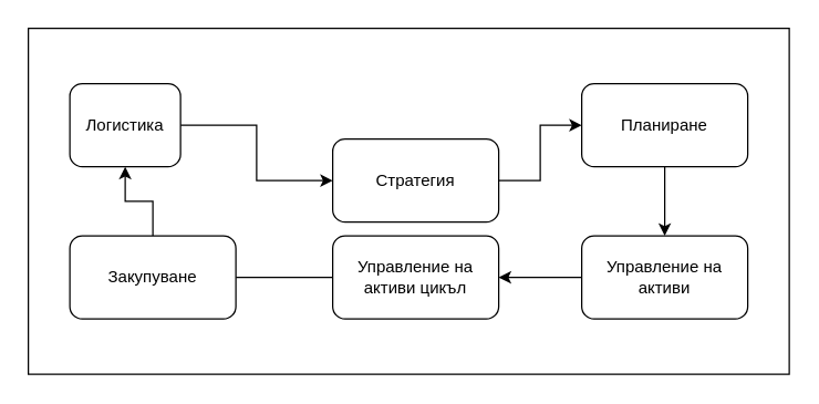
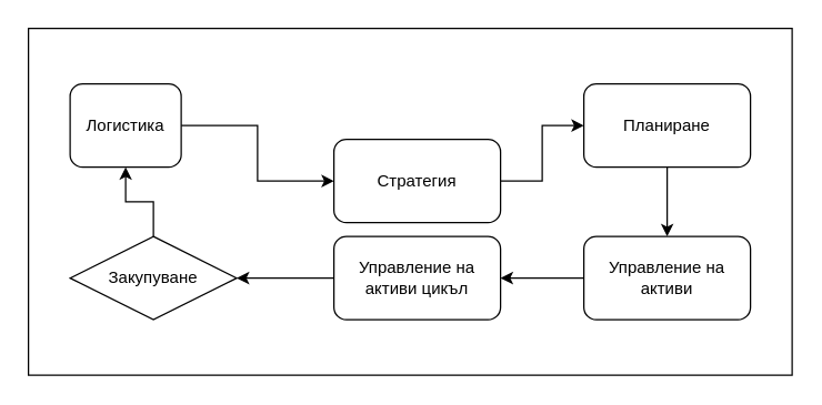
  <mxCell id="0" />
  <mxCell id="1" parent="0" />
  <mxCell id="2" value="" style="rounded=0;whiteSpace=wrap;html=1;" vertex="1" parent="1"><mxGeometry x="20" y="20" width="550" height="250" as="geometry" /></mxCell>
  <mxCell id="3" value="" style="edgeStyle=orthogonalEdgeStyle;rounded=0;orthogonalLoop=1;jettySize=auto;html=1;" edge="1" parent="1" source="4" target="6"><mxGeometry relative="1" as="geometry" /></mxCell>
  <mxCell id="4" value="Логистика " style="rounded=1;whiteSpace=wrap;html=1;" vertex="1" parent="1"><mxGeometry x="50" y="60" width="80" height="60" as="geometry" /></mxCell>
  <mxCell id="5" value="" style="edgeStyle=orthogonalEdgeStyle;rounded=0;orthogonalLoop=1;jettySize=auto;html=1;" edge="1" parent="1" source="6" target="8"><mxGeometry relative="1" as="geometry" /></mxCell>
  <mxCell id="6" value="Стратегия " style="rounded=1;whiteSpace=wrap;html=1;" vertex="1" parent="1"><mxGeometry x="240" y="100" width="120" height="60" as="geometry" /></mxCell>
  <mxCell id="7" value="" style="edgeStyle=orthogonalEdgeStyle;rounded=0;orthogonalLoop=1;jettySize=auto;html=1;" edge="1" parent="1" source="8" target="10"><mxGeometry relative="1" as="geometry" /></mxCell>
  <mxCell id="8" value="Планиране " style="rounded=1;whiteSpace=wrap;html=1;" vertex="1" parent="1"><mxGeometry x="420" y="60" width="120" height="60" as="geometry" /></mxCell>
  <mxCell id="9" value="" style="edgeStyle=orthogonalEdgeStyle;rounded=0;orthogonalLoop=1;jettySize=auto;html=1;" edge="1" parent="1" source="10" target="12"><mxGeometry relative="1" as="geometry" /></mxCell>
  <mxCell id="10" value="Управление на активи" style="rounded=1;whiteSpace=wrap;html=1;" vertex="1" parent="1"><mxGeometry x="420" y="170" width="120" height="60" as="geometry" /></mxCell>
- <mxCell id="11" value="" style="edgeStyle=orthogonalEdgeStyle;rounded=0;orthogonalLoop=1;jettySize=auto;html=1;endArrow=none;" edge="1" parent="1" source="12" target="14"><mxGeometry relative="1" as="geometry" /></mxCell>
+ <mxCell id="11" value="" style="edgeStyle=orthogonalEdgeStyle;rounded=0;orthogonalLoop=1;jettySize=auto;html=1;" edge="1" parent="1" source="12" target="14"><mxGeometry relative="1" as="geometry" /></mxCell>
  <mxCell id="12" value="Управление на активи цикъл " style="rounded=1;whiteSpace=wrap;html=1;" vertex="1" parent="1"><mxGeometry x="240" y="170" width="120" height="60" as="geometry" /></mxCell>
  <mxCell id="13" value="" style="edgeStyle=orthogonalEdgeStyle;rounded=0;orthogonalLoop=1;jettySize=auto;html=1;" edge="1" parent="1" source="14" target="4"><mxGeometry relative="1" as="geometry" /></mxCell>
- <mxCell id="14" value="Закупуване " style="rounded=1;whiteSpace=wrap;html=1;" vertex="1" parent="1"><mxGeometry x="50" y="170" width="120" height="60" as="geometry" /></mxCell>
+ <mxCell id="14" value="Закупуване " style="rhombus;whiteSpace=wrap;html=1;" vertex="1" parent="1"><mxGeometry x="50" y="170" width="120" height="60" as="geometry" /></mxCell>
